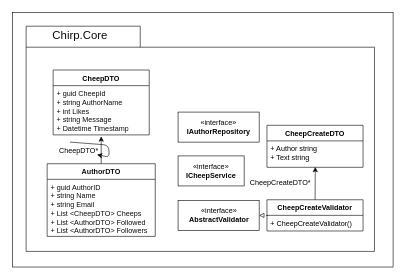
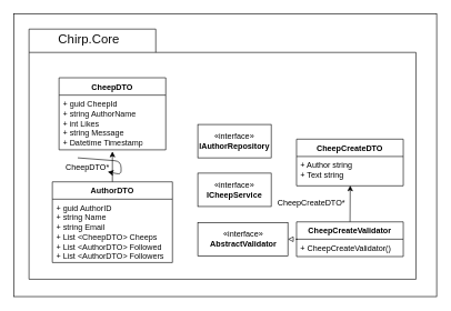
  <mxCell id="0" />
  <mxCell id="1" parent="0" />
  <mxCell id="2" value="" style="rounded=0;whiteSpace=wrap;html=1;fillColor=none;" parent="1" vertex="1"><mxGeometry x="20" y="20" width="634" height="424" as="geometry" /></mxCell>
  <mxCell id="3" value="" style="shape=folder;fontStyle=1;spacingTop=10;tabWidth=190;tabHeight=35;tabPosition=left;html=1;fillColor=none;strokeColor=#000000;" parent="1" vertex="1"><mxGeometry x="43" y="43" width="580" height="375" as="geometry" /></mxCell>
  <mxCell id="4" value="&lt;font color=&quot;#030303&quot;&gt;CheepDTO&lt;/font&gt;" style="swimlane;fontStyle=1;align=center;verticalAlign=top;childLayout=stackLayout;horizontal=1;startSize=26;horizontalStack=0;resizeParent=1;resizeParentMax=0;resizeLast=0;collapsible=1;marginBottom=0;whiteSpace=wrap;html=1;strokeColor=#000000;fillColor=none;" parent="1" vertex="1"><mxGeometry x="88" y="116" width="160" height="108" as="geometry" /></mxCell>
  <mxCell id="5" value="&lt;font color=&quot;#0d0d0d&quot;&gt;+ guid CheepId&lt;br&gt;+ string AuthorName&lt;br&gt;+ int Likes&lt;br&gt;+ string Message&lt;br&gt;+ Datetime Timestamp&lt;/font&gt;" style="text;strokeColor=none;fillColor=none;align=left;verticalAlign=top;spacingLeft=4;spacingRight=4;overflow=hidden;rotatable=0;points=[[0,0.5],[1,0.5]];portConstraint=eastwest;whiteSpace=wrap;html=1;" parent="4" vertex="1"><mxGeometry y="26" width="160" height="82" as="geometry" /></mxCell>
  <mxCell id="6" value="&lt;font color=&quot;#0d0d0d&quot;&gt;AuthorDTO&lt;/font&gt;" style="swimlane;fontStyle=1;align=center;verticalAlign=top;childLayout=stackLayout;horizontal=1;startSize=26;horizontalStack=0;resizeParent=1;resizeParentMax=0;resizeLast=0;collapsible=1;marginBottom=0;whiteSpace=wrap;html=1;fillColor=none;strokeWidth=1;strokeColor=#030303;" parent="1" vertex="1"><mxGeometry x="78" y="272" width="180" height="121" as="geometry" /></mxCell>
  <mxCell id="7" value="&lt;font color=&quot;#0d0d0d&quot;&gt;+ guid AuthorID&lt;br&gt;+ string Name&lt;br&gt;+ string Email&lt;br&gt;+ List &amp;lt;CheepDTO&amp;gt; Cheeps&lt;br&gt;+ List &amp;lt;AuthorDTO&amp;gt; Followed&lt;br&gt;+ List &amp;lt;AuthorDTO&amp;gt; Followers&lt;br&gt;&lt;/font&gt;" style="text;strokeColor=none;fillColor=none;align=left;verticalAlign=top;spacingLeft=4;spacingRight=4;overflow=hidden;rotatable=0;points=[[0,0.5],[1,0.5]];portConstraint=eastwest;whiteSpace=wrap;html=1;" parent="6" vertex="1"><mxGeometry y="26" width="180" height="95" as="geometry" /></mxCell>
  <mxCell id="8" value="&lt;font color=&quot;#000000&quot;&gt;CheepDTO*&lt;/font&gt;" style="text;html=1;strokeColor=none;fillColor=none;align=center;verticalAlign=middle;whiteSpace=wrap;rounded=0;" parent="1" vertex="1"><mxGeometry x="101" y="236" width="60" height="30" as="geometry" /></mxCell>
  <mxCell id="9" value="&lt;font color=&quot;#000000&quot;&gt;CheepCreateDTO&lt;/font&gt;" style="swimlane;fontStyle=1;align=center;verticalAlign=top;childLayout=stackLayout;horizontal=1;startSize=26;horizontalStack=0;resizeParent=1;resizeParentMax=0;resizeLast=0;collapsible=1;marginBottom=0;whiteSpace=wrap;html=1;strokeColor=#000000;fillColor=none;" parent="1" vertex="1"><mxGeometry x="444" y="208" width="160" height="70" as="geometry" /></mxCell>
  <mxCell id="10" value="&lt;font color=&quot;#000000&quot;&gt;+ Author string&lt;br&gt;+ Text string&lt;/font&gt;" style="text;strokeColor=none;fillColor=none;align=left;verticalAlign=top;spacingLeft=4;spacingRight=4;overflow=hidden;rotatable=0;points=[[0,0.5],[1,0.5]];portConstraint=eastwest;whiteSpace=wrap;html=1;" parent="9" vertex="1"><mxGeometry y="26" width="160" height="44" as="geometry" /></mxCell>
  <mxCell id="11" value="&lt;font color=&quot;#0d0d0d&quot; style=&quot;font-size: 19px;&quot;&gt;Chirp.Core&lt;/font&gt;" style="text;html=1;strokeColor=none;fillColor=none;align=center;verticalAlign=middle;whiteSpace=wrap;rounded=0;" parent="1" vertex="1"><mxGeometry x="103" y="43" width="60" height="30" as="geometry" /></mxCell>
- <mxCell id="12" value="&lt;font color=&quot;#030303&quot;&gt;«interface»&lt;br&gt;&lt;b&gt;IAuthorRepository&lt;/b&gt;&lt;/font&gt;" style="html=1;whiteSpace=wrap;strokeColor=#000000;fillColor=none;" parent="1" vertex="1"><mxGeometry x="296" y="186" width="135" height="50" as="geometry" /></mxCell>
+ <mxCell id="12" value="&lt;font color=&quot;#030303&quot;&gt;«interface»&lt;br&gt;&lt;b&gt;IAuthorRepository&lt;/b&gt;&lt;/font&gt;" style="html=1;whiteSpace=wrap;strokeColor=#000000;fillColor=none;" parent="1" vertex="1"><mxGeometry x="296" y="186" width="110" height="50" as="geometry" /></mxCell>
  <mxCell id="13" value="&lt;font color=&quot;#030303&quot;&gt;«interface»&lt;br&gt;&lt;b&gt;ICheepService&lt;/b&gt;&lt;/font&gt;" style="html=1;whiteSpace=wrap;strokeColor=#000000;fillColor=none;" parent="1" vertex="1"><mxGeometry x="296" y="259" width="110" height="50" as="geometry" /></mxCell>
  <mxCell id="14" style="edgeStyle=none;html=1;entryX=1;entryY=0.5;entryDx=0;entryDy=0;strokeColor=#000000;fontColor=#000000;endArrow=block;endFill=0;exitX=0.009;exitY=0.003;exitDx=0;exitDy=0;exitPerimeter=0;rounded=0;dashed=1;" parent="1" source="17" target="18" edge="1"><mxGeometry relative="1" as="geometry" /></mxCell>
  <mxCell id="15" style="edgeStyle=none;rounded=0;html=1;entryX=0.503;entryY=0.988;entryDx=0;entryDy=0;strokeColor=#000000;fontColor=#000000;endArrow=classic;endFill=1;entryPerimeter=0;" parent="1" source="16" target="10" edge="1"><mxGeometry relative="1" as="geometry" /></mxCell>
  <mxCell id="16" value="CheepCreateValidator" style="swimlane;fontStyle=1;align=center;verticalAlign=top;childLayout=stackLayout;horizontal=1;startSize=26;horizontalStack=0;resizeParent=1;resizeParentMax=0;resizeLast=0;collapsible=1;marginBottom=0;labelBackgroundColor=none;strokeColor=#000000;strokeWidth=1;fontColor=#000000;fillColor=none;" parent="1" vertex="1"><mxGeometry x="444" y="332" width="160" height="52" as="geometry" /></mxCell>
  <mxCell id="17" value="+ CheepCreateValidator()" style="text;strokeColor=none;fillColor=none;align=left;verticalAlign=top;spacingLeft=4;spacingRight=4;overflow=hidden;rotatable=0;points=[[0,0.5],[1,0.5]];portConstraint=eastwest;labelBackgroundColor=none;strokeWidth=1;fontColor=#000000;" parent="16" vertex="1"><mxGeometry y="26" width="160" height="26" as="geometry" /></mxCell>
  <mxCell id="18" value="«interface»&lt;br&gt;&lt;b&gt;AbstractValidator&lt;/b&gt;" style="html=1;labelBackgroundColor=none;strokeColor=#000000;strokeWidth=1;fontColor=#000000;fillColor=none;" parent="1" vertex="1"><mxGeometry x="296" y="333" width="135" height="50" as="geometry" /></mxCell>
  <mxCell id="19" value="" style="text;strokeColor=none;fillColor=none;align=left;verticalAlign=middle;spacingTop=-1;spacingLeft=4;spacingRight=4;rotatable=0;labelPosition=right;points=[];portConstraint=eastwest;labelBackgroundColor=none;strokeWidth=1;fontColor=#000000;" parent="1" vertex="1"><mxGeometry x="398" y="291" width="20" height="14" as="geometry" /></mxCell>
  <mxCell id="20" value="CheepCreateDTO*" style="text;html=1;align=center;verticalAlign=middle;resizable=0;points=[];autosize=1;strokeColor=none;fillColor=none;fontColor=#000000;" parent="1" vertex="1"><mxGeometry x="406" y="291" width="119" height="26" as="geometry" /></mxCell>
  <mxCell id="21" style="edgeStyle=none;html=1;exitX=0.5;exitY=0;exitDx=0;exitDy=0;strokeColor=#000000;endArrow=classic;endFill=1;entryX=0.5;entryY=1.031;entryDx=0;entryDy=0;entryPerimeter=0;" parent="1" source="6" target="5" edge="1"><mxGeometry relative="1" as="geometry"><mxPoint x="262.667" y="191.5" as="targetPoint" /></mxGeometry></mxCell>
  <mxCell id="22" style="edgeStyle=none;html=1;exitX=0.25;exitY=0;exitDx=0;exitDy=0;" edge="1" parent="1" source="8" target="8"><mxGeometry relative="1" as="geometry" /></mxCell>
